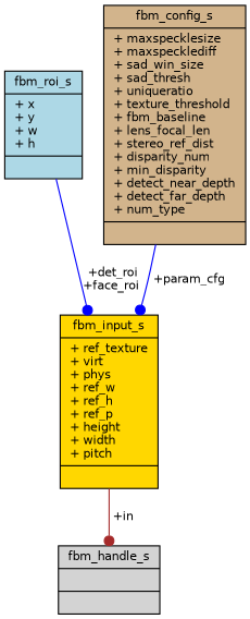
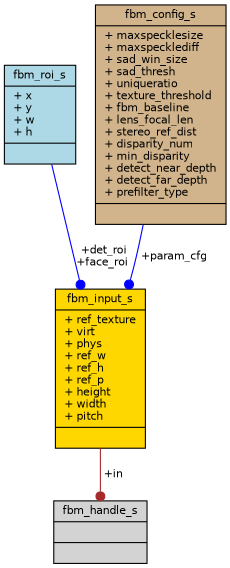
  digraph {
    node [color=black fontname=Helvetica fontsize=10 shape=record style=filled]
    edge [arrowhead=dot color=blue fontname=Helvetica fontsize=10 labelfontname=Helvetica labelfontsize=10 style=solid]
    n1 [fillcolor=lightgrey fontcolor=black height=0.2 label="{fbm_handle_s\n||}" width=0.4]
    n2 [fillcolor=gold height=0.2 label="{fbm_input_s\n|+ ref_texture\l+ virt\l+ phys\l+ ref_w\l+ ref_h\l+ ref_p\l+ height\l+ width\l+ pitch\l|}" width=0.4]
    n3 [fillcolor=lightblue height=0.2 label="{fbm_roi_s\n|+ x\l+ y\l+ w\l+ h\l|}" width=0.4]
-   n4 [fillcolor=tan height=0.2 label="{fbm_config_s\n|+ maxspecklesize\l+ maxspecklediff\l+ sad_win_size\l+ sad_thresh\l+ uniqueratio\l+ texture_threshold\l+ fbm_baseline\l+ lens_focal_len\l+ stereo_ref_dist\l+ disparity_num\l+ min_disparity\l+ detect_near_depth\l+ detect_far_depth\l+ num_type\l|}" width=0.4]
+   n4 [fillcolor=tan height=0.2 label="{fbm_config_s\n|+ maxspecklesize\l+ maxspecklediff\l+ sad_win_size\l+ sad_thresh\l+ uniqueratio\l+ texture_threshold\l+ fbm_baseline\l+ lens_focal_len\l+ stereo_ref_dist\l+ disparity_num\l+ min_disparity\l+ detect_near_depth\l+ detect_far_depth\l+ prefilter_type\l|}" width=0.4]
    n2 -> n1 [color=brown label=" +in"]
    n3 -> n2 [label=" +det_roi\n+face_roi"]
    n4 -> n2 [label=" +param_cfg"]
  }
